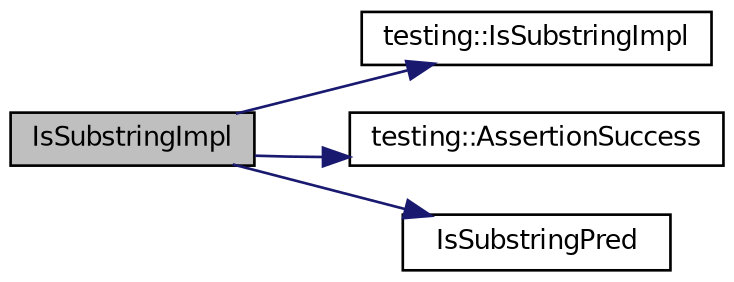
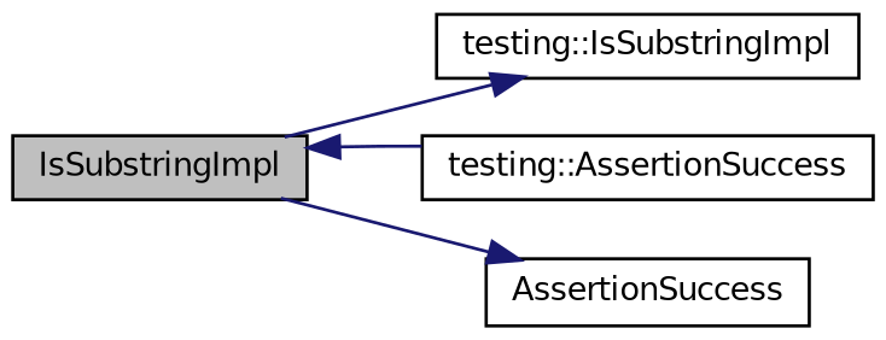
  digraph {
    rankdir=LR
    node [color=black fontname=Helvetica fontsize=10 shape=record]
    edge [color=midnightblue fontname=Helvetica fontsize=10 labelfontname=Helvetica labelfontsize=10 style=solid]
    n1 [fillcolor=grey75 fontcolor=black height=0.2 label=IsSubstringImpl style=filled width=0.4]
    n2 [height=0.2 label="testing::IsSubstringImpl" width=0.4]
    n3 [height=0.2 label="testing::AssertionSuccess" width=0.4]
-   n4 [height=0.2 label=IsSubstringPred width=0.4]
+   n4 [height=0.2 label=AssertionSuccess width=0.4]
    n1 -> n2
-   n1 -> n3
+   n3 -> n1
    n1 -> n4
  }
